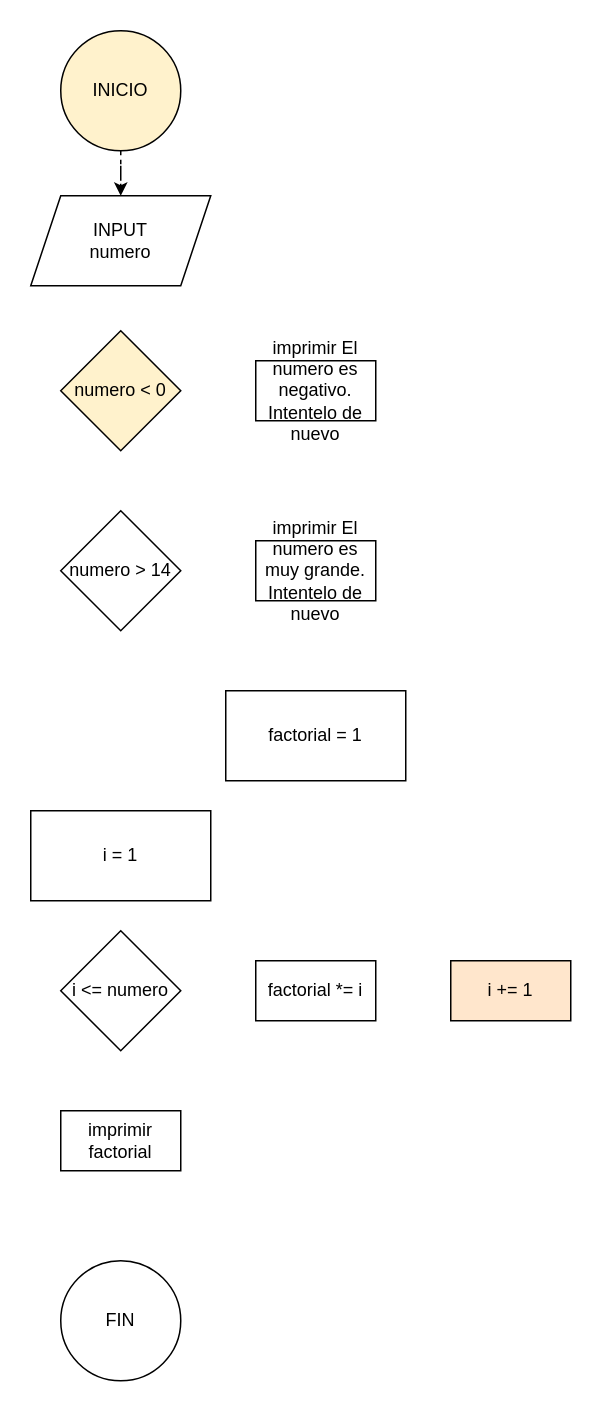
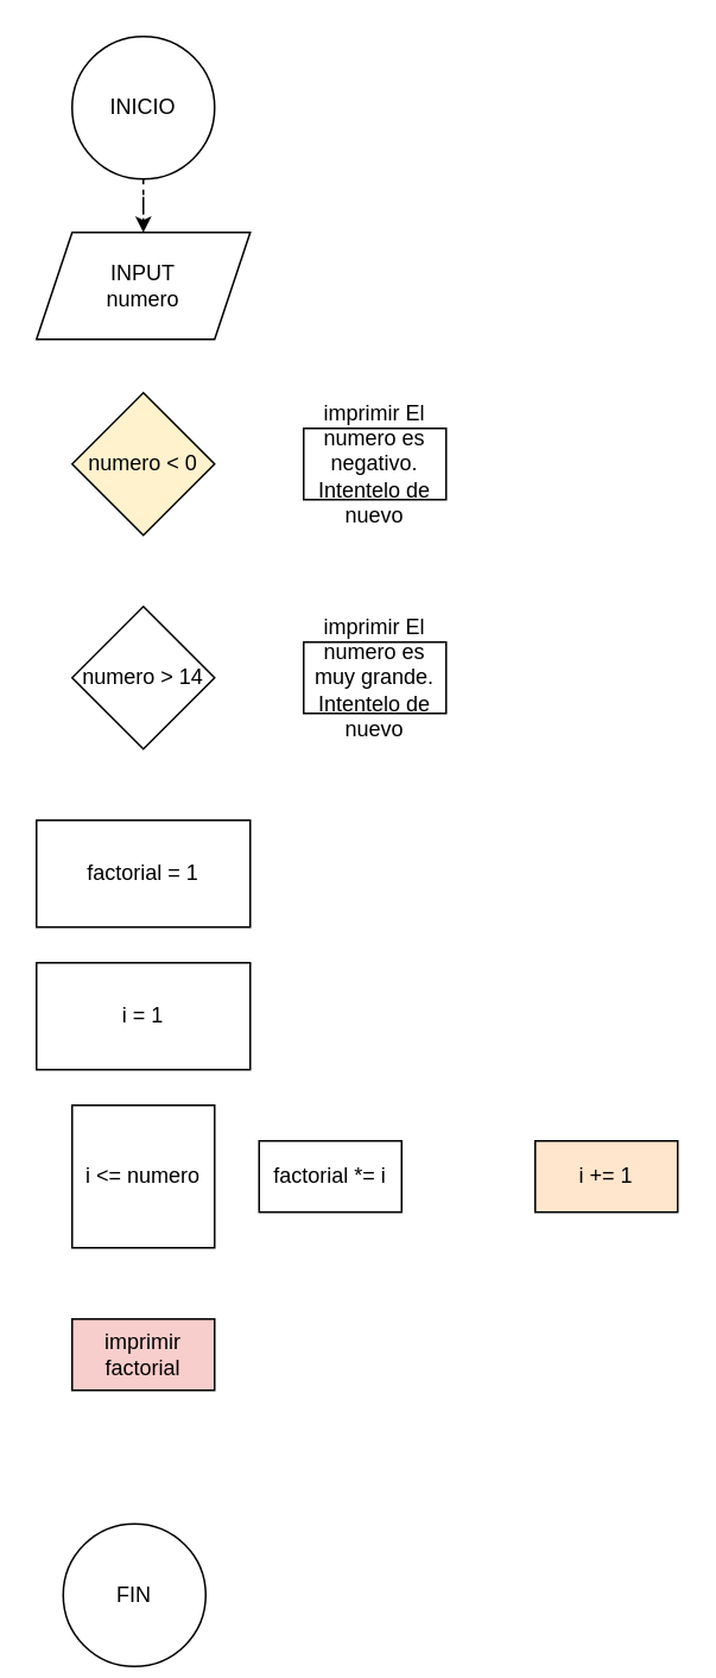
  <mxCell id="0" />
  <mxCell id="1" parent="0" />
  <mxCell id="2" value="" style="edgeStyle=orthogonalEdgeStyle;rounded=0;orthogonalLoop=1;jettySize=auto;html=1;dashed=1;" edge="1" parent="1" source="3" target="4"><mxGeometry relative="1" as="geometry" /></mxCell>
- <mxCell id="3" value="INICIO" style="ellipse;whiteSpace=wrap;html=1;fillColor=#fff2cc;" vertex="1" parent="1"><mxGeometry x="40" y="20" width="80" height="80" as="geometry" /></mxCell>
+ <mxCell id="3" value="INICIO" style="ellipse;whiteSpace=wrap;html=1;" vertex="1" parent="1"><mxGeometry x="40" y="20" width="80" height="80" as="geometry" /></mxCell>
  <mxCell id="4" value="INPUT&lt;div&gt;numero&lt;/div&gt;" style="shape=parallelogram;perimeter=parallelogramPerimeter;whiteSpace=wrap;html=1;fixedSize=1;" vertex="1" parent="1"><mxGeometry x="20" y="130" width="120" height="60" as="geometry" /></mxCell>
  <mxCell id="5" value="numero &lt; 0" style="rhombus;whiteSpace=wrap;html=1;fillColor=#fff2cc;" vertex="1" parent="1"><mxGeometry x="40" y="220" width="80" height="80" as="geometry" /></mxCell>
  <mxCell id="6" value="imprimir El numero es negativo. Intentelo de nuevo" style="whiteSpace=wrap;html=1;" vertex="1" parent="1"><mxGeometry x="170" y="240" width="80" height="40" as="geometry" /></mxCell>
  <mxCell id="7" value="numero &gt; 14" style="rhombus;whiteSpace=wrap;html=1;" vertex="1" parent="1"><mxGeometry x="40" y="340" width="80" height="80" as="geometry" /></mxCell>
  <mxCell id="8" value="imprimir El numero es muy grande. Intentelo de nuevo" style="whiteSpace=wrap;html=1;" vertex="1" parent="1"><mxGeometry x="170" y="360" width="80" height="40" as="geometry" /></mxCell>
- <mxCell id="9" value="factorial = 1" style="whiteSpace=wrap;html=1;" vertex="1" parent="1"><mxGeometry x="150" y="460" width="120" height="60" as="geometry" /></mxCell>
+ <mxCell id="9" value="factorial = 1" style="whiteSpace=wrap;html=1;" vertex="1" parent="1"><mxGeometry x="20" y="460" width="120" height="60" as="geometry" /></mxCell>
  <mxCell id="10" value="i = 1" style="whiteSpace=wrap;html=1;" vertex="1" parent="1"><mxGeometry x="20" y="540" width="120" height="60" as="geometry" /></mxCell>
- <mxCell id="11" value="i &lt;= numero" style="rhombus;whiteSpace=wrap;html=1;" vertex="1" parent="1"><mxGeometry x="40" y="620" width="80" height="80" as="geometry" /></mxCell>
- <mxCell id="12" value="factorial *= i" style="whiteSpace=wrap;html=1;" vertex="1" parent="1"><mxGeometry x="170" y="640" width="80" height="40" as="geometry" /></mxCell>
+ <mxCell id="11" value="i &lt;= numero" style="whiteSpace=wrap;html=1;rounded=0;" vertex="1" parent="1"><mxGeometry x="40" y="620" width="80" height="80" as="geometry" /></mxCell>
+ <mxCell id="12" value="factorial *= i" style="whiteSpace=wrap;html=1;" vertex="1" parent="1"><mxGeometry x="145" y="640" width="80" height="40" as="geometry" /></mxCell>
  <mxCell id="13" value="i += 1" style="whiteSpace=wrap;html=1;fillColor=#ffe6cc;" vertex="1" parent="1"><mxGeometry x="300" y="640" width="80" height="40" as="geometry" /></mxCell>
- <mxCell id="14" value="imprimir factorial" style="whiteSpace=wrap;html=1;" vertex="1" parent="1"><mxGeometry x="40" y="740" width="80" height="40" as="geometry" /></mxCell>
- <mxCell id="15" value="FIN" style="ellipse;whiteSpace=wrap;html=1;" vertex="1" parent="1"><mxGeometry x="40" y="840" width="80" height="80" as="geometry" /></mxCell>
+ <mxCell id="14" value="imprimir factorial" style="whiteSpace=wrap;html=1;fillColor=#f8cecc;" vertex="1" parent="1"><mxGeometry x="40" y="740" width="80" height="40" as="geometry" /></mxCell>
+ <mxCell id="15" value="FIN" style="ellipse;whiteSpace=wrap;html=1;" vertex="1" parent="1"><mxGeometry x="35" y="855" width="80" height="80" as="geometry" /></mxCell>
